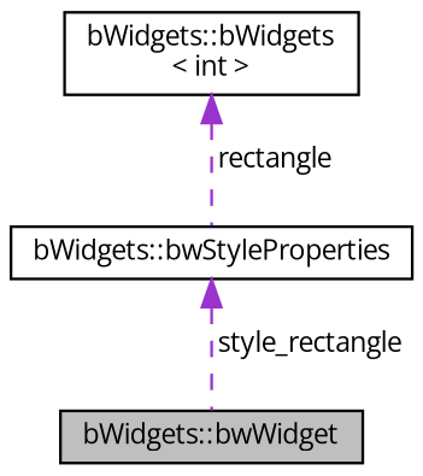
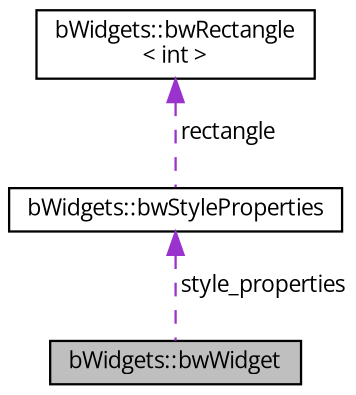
  digraph {
    fontname="Open Sans"
    node [color=black fillcolor=white fontname="Open Sans" fontsize=10 shape=record style=filled]
    edge [color=darkorchid3 dir=back fontname="Open Sans" fontsize=10 labelfontname=Helvetica labelfontsize=10 style=dashed]
    n1 [fillcolor=grey75 fontcolor=black height=0.2 label="bWidgets::bwWidget" width=0.4]
-   n2 [height=0.2 label="bWidgets::bWidgets\l\< int \>" width=0.4]
+   n2 [height=0.2 label="bWidgets::bwRectangle\l\< int \>" width=0.4]
    n3 [height=0.2 label="bWidgets::bwStyleProperties" width=0.4]
    n2 -> n3 [label=" rectangle"]
-   n3 -> n1 [label=" style_rectangle"]
+   n3 -> n1 [label=" style_properties"]
  }
